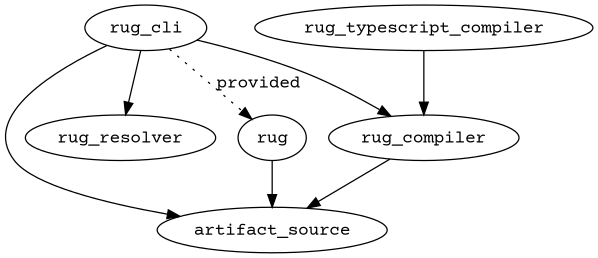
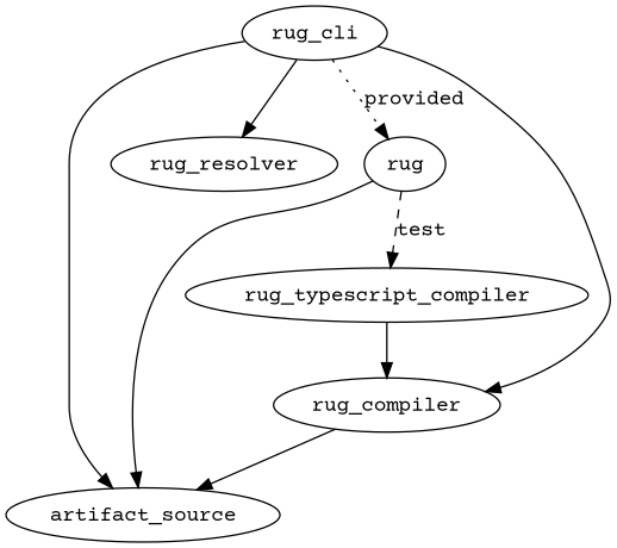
  digraph {
    fontname="Courier Prime"
    node [fontname="Courier Prime"]
    edge [fontname="Courier Prime"]
    rug_cli
    artifact_source
    rug_resolver
    rug
    rug_compiler
    rug_typescript_compiler
    rug_cli -> artifact_source
    rug_cli -> rug_resolver
    rug_cli -> rug [label=provided style=dotted]
    rug_cli -> rug_compiler
    rug -> artifact_source
+   rug -> rug_typescript_compiler [label=test style=dashed]
    rug_compiler -> artifact_source
    rug_typescript_compiler -> rug_compiler
  }
